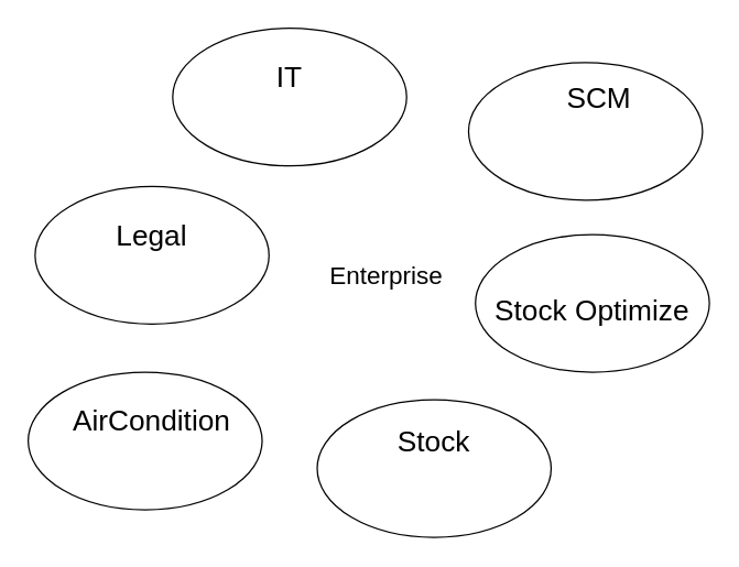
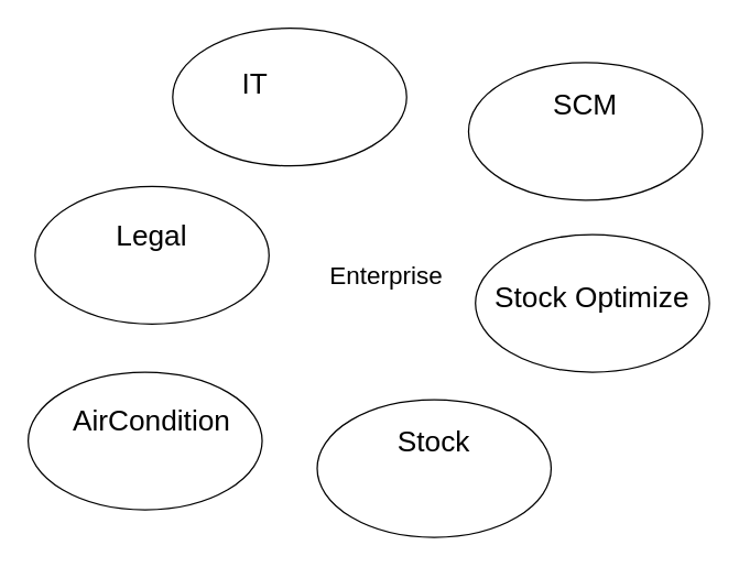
  <mxCell id="0" />
  <mxCell id="1" parent="0" />
  <mxCell id="2" value="" style="ellipse;whiteSpace=wrap;html=1;" vertex="1" parent="1"><mxGeometry x="25" y="135" width="170" height="100" as="geometry" /></mxCell>
  <mxCell id="3" value="" style="ellipse;whiteSpace=wrap;html=1;" vertex="1" parent="1"><mxGeometry x="345" y="170" width="170" height="100" as="geometry" /></mxCell>
  <mxCell id="4" value="" style="ellipse;whiteSpace=wrap;html=1;" vertex="1" parent="1"><mxGeometry x="20" y="270" width="170" height="100" as="geometry" /></mxCell>
  <mxCell id="5" value="AirCondition" style="text;html=1;strokeColor=none;fillColor=none;align=center;verticalAlign=middle;whiteSpace=wrap;rounded=0;fontSize=21;" parent="1" vertex="1"><mxGeometry x="80" y="290" width="60" height="30" as="geometry" /></mxCell>
- <mxCell id="6" value="Stock Optimize" style="text;html=1;strokeColor=none;fillColor=none;align=center;verticalAlign=middle;whiteSpace=wrap;rounded=0;fontSize=21;" parent="1" vertex="1"><mxGeometry x="350" y="210" width="160" height="30" as="geometry" /></mxCell>
+ <mxCell id="6" value="Stock Optimize" style="text;html=1;strokeColor=none;fillColor=none;align=center;verticalAlign=middle;whiteSpace=wrap;rounded=0;fontSize=21;" parent="1" vertex="1"><mxGeometry x="350" y="200" width="160" height="30" as="geometry" /></mxCell>
  <mxCell id="7" value="" style="ellipse;whiteSpace=wrap;html=1;" vertex="1" parent="1"><mxGeometry x="230" y="290" width="170" height="100" as="geometry" /></mxCell>
  <mxCell id="8" value="Stock" style="text;html=1;strokeColor=none;fillColor=none;align=center;verticalAlign=middle;whiteSpace=wrap;rounded=0;fontSize=21;" parent="1" vertex="1"><mxGeometry x="285" y="305" width="60" height="30" as="geometry" /></mxCell>
  <mxCell id="9" value="Legal" style="text;html=1;strokeColor=none;fillColor=none;align=center;verticalAlign=middle;whiteSpace=wrap;rounded=0;fontSize=21;" vertex="1" parent="1"><mxGeometry x="80" y="155" width="60" height="30" as="geometry" /></mxCell>
  <mxCell id="10" value="" style="ellipse;whiteSpace=wrap;html=1;" vertex="1" parent="1"><mxGeometry x="125" y="20" width="170" height="100" as="geometry" /></mxCell>
- <mxCell id="11" value="IT" style="text;html=1;strokeColor=none;fillColor=none;align=center;verticalAlign=middle;whiteSpace=wrap;rounded=0;fontSize=21;" vertex="1" parent="1"><mxGeometry x="180" y="40" width="60" height="30" as="geometry" /></mxCell>
+ <mxCell id="11" value="IT" style="text;html=1;strokeColor=none;fillColor=none;align=center;verticalAlign=middle;whiteSpace=wrap;rounded=0;fontSize=21;" vertex="1" parent="1"><mxGeometry x="155" y="45" width="60" height="30" as="geometry" /></mxCell>
  <mxCell id="12" value="" style="ellipse;whiteSpace=wrap;html=1;" vertex="1" parent="1"><mxGeometry x="340" y="45" width="170" height="100" as="geometry" /></mxCell>
- <mxCell id="13" value="SCM" style="text;html=1;strokeColor=none;fillColor=none;align=center;verticalAlign=middle;whiteSpace=wrap;rounded=0;fontSize=21;" vertex="1" parent="1"><mxGeometry x="405" y="55" width="60" height="30" as="geometry" /></mxCell>
+ <mxCell id="13" value="SCM" style="text;html=1;strokeColor=none;fillColor=none;align=center;verticalAlign=middle;whiteSpace=wrap;rounded=0;fontSize=21;" vertex="1" parent="1"><mxGeometry x="395" y="60" width="60" height="30" as="geometry" /></mxCell>
  <mxCell id="14" value="Enterprise" style="text;html=1;align=center;verticalAlign=middle;resizable=0;points=[];autosize=1;strokeColor=none;fillColor=none;fontSize=18;" vertex="1" parent="1"><mxGeometry x="225" y="180" width="110" height="40" as="geometry" /></mxCell>
